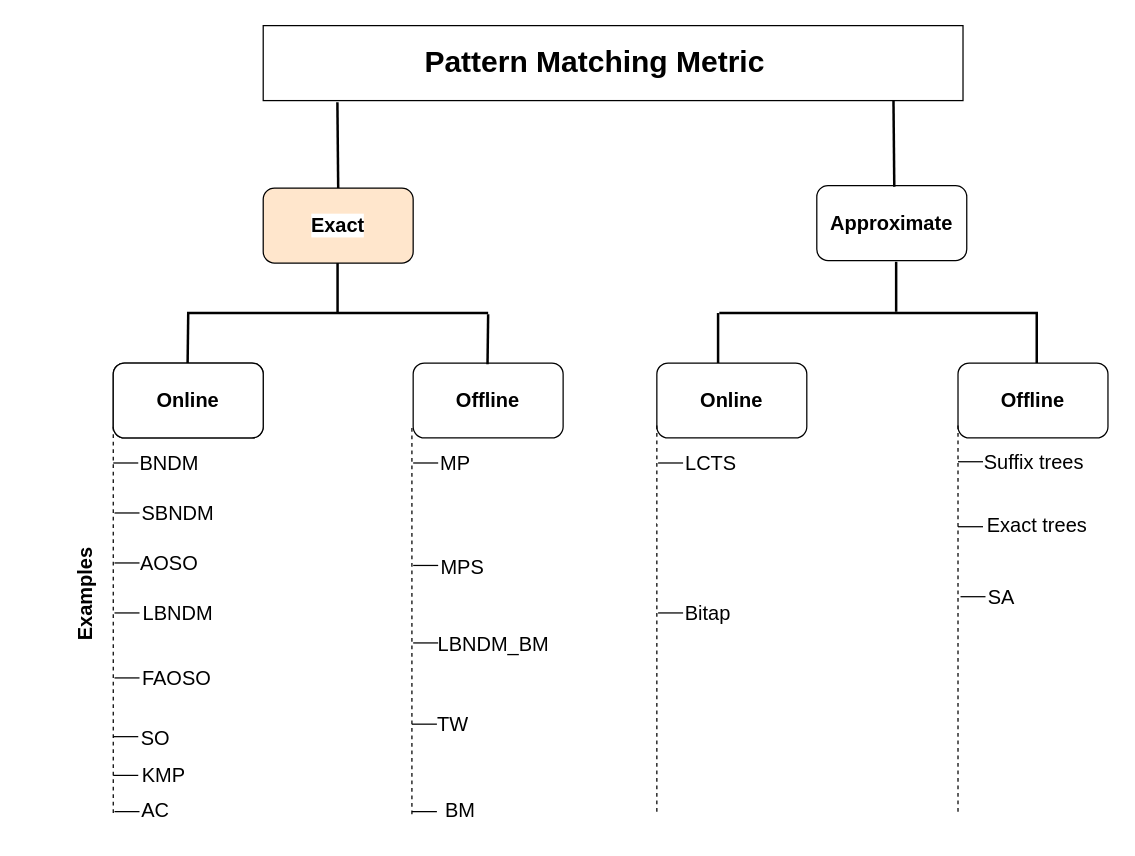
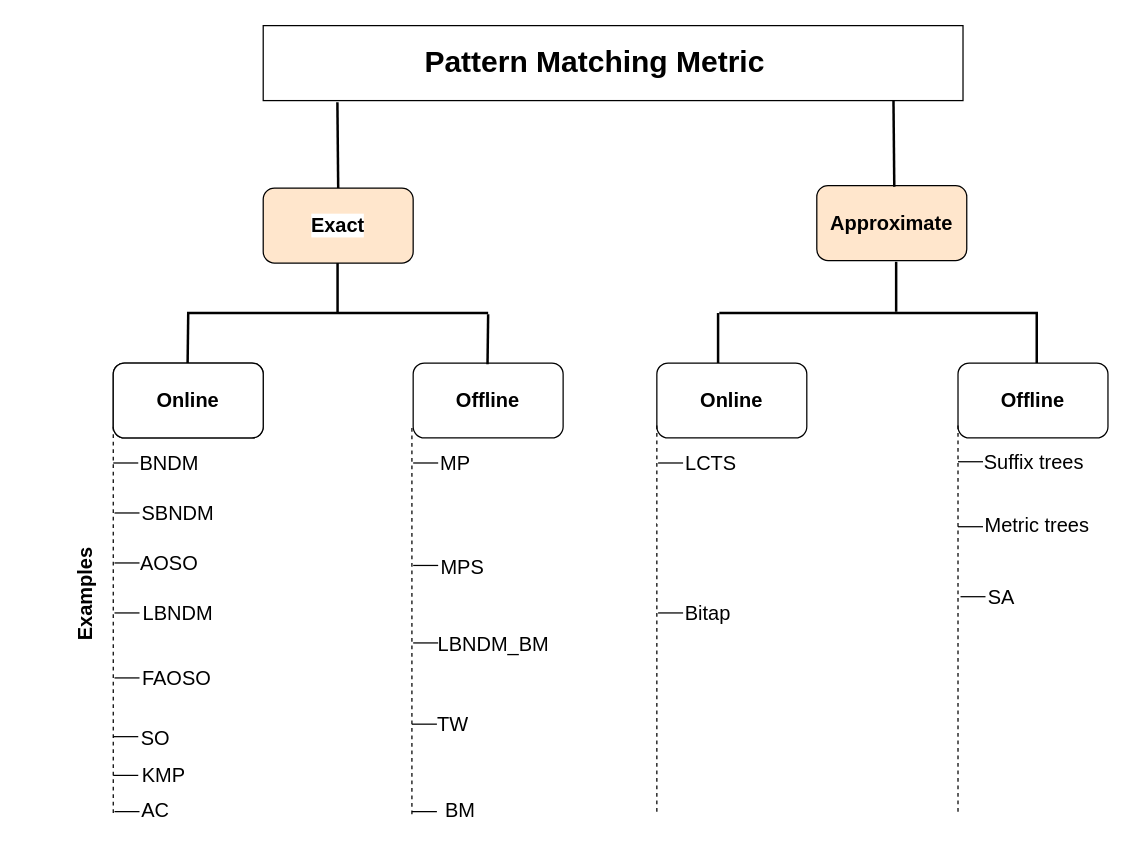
  <mxCell id="0" />
  <mxCell id="1" parent="0" />
  <mxCell id="2" value="&lt;font style=&quot;font-size: 16px;&quot;&gt;&lt;b&gt;Exact&lt;/b&gt;&lt;/font&gt;" style="rounded=1;whiteSpace=wrap;html=1;labelBackgroundColor=default;fillColor=#ffe6cc;" parent="1" vertex="1"><mxGeometry x="210" y="150" width="120" height="60" as="geometry" /></mxCell>
- <mxCell id="3" value="&lt;font style=&quot;font-size: 16px;&quot;&gt;Approximate&lt;/font&gt;" style="rounded=1;whiteSpace=wrap;html=1;fontStyle=1" parent="1" vertex="1"><mxGeometry x="653" y="148" width="120" height="60" as="geometry" /></mxCell>
+ <mxCell id="3" value="&lt;font style=&quot;font-size: 16px;&quot;&gt;Approximate&lt;/font&gt;" style="rounded=1;whiteSpace=wrap;html=1;fontStyle=1;fillColor=#ffe6cc;" parent="1" vertex="1"><mxGeometry x="653" y="148" width="120" height="60" as="geometry" /></mxCell>
  <mxCell id="4" value="Online" style="rounded=1;whiteSpace=wrap;html=1;fontSize=16;" parent="1" vertex="1"><mxGeometry x="90" y="290" width="120" height="60" as="geometry" /></mxCell>
  <mxCell id="5" value="Offline" style="rounded=1;whiteSpace=wrap;html=1;fontSize=16;fontStyle=1" parent="1" vertex="1"><mxGeometry x="330" y="290" width="120" height="60" as="geometry" /></mxCell>
  <mxCell id="6" value="Online" style="rounded=1;whiteSpace=wrap;html=1;fontSize=16;fontStyle=1" parent="1" vertex="1"><mxGeometry x="525" y="290" width="120" height="60" as="geometry" /></mxCell>
  <mxCell id="7" value="Offline" style="rounded=1;whiteSpace=wrap;html=1;fontSize=16;fontStyle=1" parent="1" vertex="1"><mxGeometry x="766" y="290" width="120" height="60" as="geometry" /></mxCell>
  <mxCell id="8" value="" style="endArrow=none;html=1;rounded=0;fontSize=16;strokeWidth=2;" parent="1" edge="1"><mxGeometry width="50" height="50" relative="1" as="geometry"><mxPoint x="149" y="250" as="sourcePoint" /><mxPoint x="390" y="250" as="targetPoint" /></mxGeometry></mxCell>
  <mxCell id="9" value="" style="endArrow=none;html=1;rounded=0;fontSize=16;strokeWidth=2;" parent="1" edge="1"><mxGeometry width="50" height="50" relative="1" as="geometry"><mxPoint x="269.5" y="250" as="sourcePoint" /><mxPoint x="269.5" y="210" as="targetPoint" /></mxGeometry></mxCell>
  <mxCell id="10" value="" style="endArrow=none;html=1;rounded=0;fontSize=16;strokeWidth=2;" parent="1" edge="1"><mxGeometry width="50" height="50" relative="1" as="geometry"><mxPoint x="716.5" y="249" as="sourcePoint" /><mxPoint x="716.5" y="209" as="targetPoint" /></mxGeometry></mxCell>
  <mxCell id="11" value="" style="endArrow=none;html=1;rounded=0;fontSize=16;strokeWidth=2;" parent="1" edge="1"><mxGeometry width="50" height="50" relative="1" as="geometry"><mxPoint x="149.5" y="290" as="sourcePoint" /><mxPoint x="150" y="250" as="targetPoint" /></mxGeometry></mxCell>
  <mxCell id="12" value="" style="endArrow=none;html=1;rounded=0;fontSize=16;strokeWidth=2;" parent="1" edge="1"><mxGeometry width="50" height="50" relative="1" as="geometry"><mxPoint x="389.5" y="291" as="sourcePoint" /><mxPoint x="390" y="251" as="targetPoint" /></mxGeometry></mxCell>
  <mxCell id="13" value="" style="endArrow=none;html=1;rounded=0;fontSize=16;strokeWidth=2;" parent="1" edge="1"><mxGeometry width="50" height="50" relative="1" as="geometry"><mxPoint x="575" y="250" as="sourcePoint" /><mxPoint x="830" y="250" as="targetPoint" /></mxGeometry></mxCell>
  <mxCell id="14" value="" style="endArrow=none;html=1;rounded=0;fontSize=16;strokeWidth=2;" parent="1" edge="1"><mxGeometry width="50" height="50" relative="1" as="geometry"><mxPoint x="574" y="290" as="sourcePoint" /><mxPoint x="574" y="250" as="targetPoint" /></mxGeometry></mxCell>
  <mxCell id="15" value="" style="endArrow=none;html=1;rounded=0;fontSize=16;strokeWidth=2;" parent="1" edge="1"><mxGeometry width="50" height="50" relative="1" as="geometry"><mxPoint x="829" y="290" as="sourcePoint" /><mxPoint x="829" y="250" as="targetPoint" /></mxGeometry></mxCell>
  <mxCell id="16" value="" style="rounded=0;whiteSpace=wrap;html=1;fontSize=18;" parent="1" vertex="1"><mxGeometry x="210" y="20" width="560" height="60" as="geometry" /></mxCell>
  <mxCell id="17" value="Pattern Matching Metric" style="text;strokeColor=none;fillColor=none;html=1;fontSize=24;fontStyle=1;verticalAlign=middle;align=center;" parent="1" vertex="1"><mxGeometry x="410" y="35" width="130" height="30" as="geometry" /></mxCell>
  <mxCell id="18" value="" style="endArrow=none;html=1;rounded=0;fontSize=16;strokeWidth=2;entryX=0.106;entryY=1.022;entryDx=0;entryDy=0;entryPerimeter=0;" parent="1" target="16" edge="1"><mxGeometry width="50" height="50" relative="1" as="geometry"><mxPoint x="270" y="150" as="sourcePoint" /><mxPoint x="270" y="90" as="targetPoint" /></mxGeometry></mxCell>
  <mxCell id="19" value="" style="endArrow=none;html=1;rounded=0;fontSize=16;strokeWidth=2;entryX=0.106;entryY=1.022;entryDx=0;entryDy=0;entryPerimeter=0;" parent="1" edge="1"><mxGeometry width="50" height="50" relative="1" as="geometry"><mxPoint x="715" y="149" as="sourcePoint" /><mxPoint x="714.36" y="80.32" as="targetPoint" /></mxGeometry></mxCell>
  <mxCell id="20" value="" style="endArrow=none;html=1;rounded=0;fontSize=16;strokeWidth=1;dashed=1;" parent="1" edge="1"><mxGeometry width="50" height="50" relative="1" as="geometry"><mxPoint x="90" y="650" as="sourcePoint" /><mxPoint x="90" y="340" as="targetPoint" /></mxGeometry></mxCell>
  <mxCell id="21" value="" style="endArrow=none;html=1;rounded=0;fontSize=16;strokeWidth=1;dashed=1;" parent="1" edge="1"><mxGeometry width="50" height="50" relative="1" as="geometry"><mxPoint x="329" y="651" as="sourcePoint" /><mxPoint x="329" y="341" as="targetPoint" /></mxGeometry></mxCell>
  <mxCell id="22" value="" style="endArrow=none;html=1;rounded=0;fontSize=16;strokeWidth=1;dashed=1;" parent="1" edge="1"><mxGeometry width="50" height="50" relative="1" as="geometry"><mxPoint x="525" y="649" as="sourcePoint" /><mxPoint x="525" y="339" as="targetPoint" /></mxGeometry></mxCell>
  <mxCell id="23" value="" style="endArrow=none;html=1;rounded=0;fontSize=16;strokeWidth=1;dashed=1;" parent="1" edge="1"><mxGeometry width="50" height="50" relative="1" as="geometry"><mxPoint x="766" y="649" as="sourcePoint" /><mxPoint x="766" y="339" as="targetPoint" /></mxGeometry></mxCell>
  <mxCell id="24" value="" style="endArrow=none;html=1;rounded=0;fontSize=16;strokeWidth=1;" parent="1" edge="1"><mxGeometry width="50" height="50" relative="1" as="geometry"><mxPoint x="330" y="370" as="sourcePoint" /><mxPoint x="350" y="370" as="targetPoint" /></mxGeometry></mxCell>
  <mxCell id="25" value="&lt;font color=&quot;#ffffff&quot;&gt;MP&lt;/font&gt;" style="text;html=1;strokeColor=none;fillColor=none;align=center;verticalAlign=middle;whiteSpace=wrap;rounded=0;fontSize=16;fontColor=#000000;" parent="1" vertex="1"><mxGeometry x="334" y="355" width="60" height="30" as="geometry" /></mxCell>
  <mxCell id="26" value="&lt;font color=&quot;#ffffff&quot;&gt;&amp;nbsp; &amp;nbsp;MPS&lt;/font&gt;" style="text;html=1;strokeColor=none;fillColor=none;align=center;verticalAlign=middle;whiteSpace=wrap;rounded=0;fontSize=16;" parent="1" vertex="1"><mxGeometry x="332" y="465" width="60" height="30" as="geometry" /></mxCell>
  <mxCell id="27" value="" style="endArrow=none;html=1;rounded=0;fontSize=16;strokeWidth=1;" parent="1" edge="1"><mxGeometry width="50" height="50" relative="1" as="geometry"><mxPoint x="330" y="452" as="sourcePoint" /><mxPoint x="350" y="452" as="targetPoint" /></mxGeometry></mxCell>
  <mxCell id="28" value="" style="endArrow=none;html=1;rounded=0;fontSize=16;strokeWidth=1;" parent="1" edge="1"><mxGeometry width="50" height="50" relative="1" as="geometry"><mxPoint x="330" y="514" as="sourcePoint" /><mxPoint x="350" y="514" as="targetPoint" /></mxGeometry></mxCell>
  <mxCell id="29" value="" style="endArrow=none;html=1;rounded=0;fontSize=16;strokeWidth=1;" parent="1" edge="1"><mxGeometry width="50" height="50" relative="1" as="geometry"><mxPoint x="329" y="579" as="sourcePoint" /><mxPoint x="349" y="579" as="targetPoint" /></mxGeometry></mxCell>
  <mxCell id="30" value="BM" style="text;html=1;strokeColor=none;fillColor=none;align=center;verticalAlign=middle;whiteSpace=wrap;rounded=0;fontSize=16;fontColor=#FFFFFF;" parent="1" vertex="1"><mxGeometry x="338" y="633" width="60" height="30" as="geometry" /></mxCell>
  <mxCell id="31" value="" style="endArrow=none;html=1;rounded=0;fontSize=16;strokeWidth=1;" parent="1" edge="1"><mxGeometry width="50" height="50" relative="1" as="geometry"><mxPoint x="329" y="649" as="sourcePoint" /><mxPoint x="349" y="649" as="targetPoint" /></mxGeometry></mxCell>
  <mxCell id="32" value="" style="endArrow=none;html=1;rounded=0;fontSize=16;strokeWidth=1;" parent="1" edge="1"><mxGeometry width="50" height="50" relative="1" as="geometry"><mxPoint x="91" y="649" as="sourcePoint" /><mxPoint x="111" y="649" as="targetPoint" /></mxGeometry></mxCell>
  <mxCell id="33" value="AOSA" style="text;html=1;strokeColor=none;fillColor=none;align=center;verticalAlign=middle;whiteSpace=wrap;rounded=0;fontSize=16;fontColor=#FFFFFF;" parent="1" vertex="1"><mxGeometry x="515" y="395" width="65" height="36" as="geometry" /></mxCell>
  <mxCell id="34" value="LCTS" style="text;html=1;strokeColor=none;fillColor=none;align=center;verticalAlign=middle;whiteSpace=wrap;rounded=0;fontSize=16;fontColor=#000000;" parent="1" vertex="1"><mxGeometry x="520.5" y="355" width="95" height="30" as="geometry" /></mxCell>
  <mxCell id="35" value="BNDM" style="text;html=1;strokeColor=none;fillColor=none;align=center;verticalAlign=middle;whiteSpace=wrap;rounded=0;fontSize=16;fontColor=#000000;" parent="1" vertex="1"><mxGeometry x="105" y="355" width="60" height="30" as="geometry" /></mxCell>
  <mxCell id="36" value="SBNDM" style="text;html=1;strokeColor=none;fillColor=none;align=center;verticalAlign=middle;whiteSpace=wrap;rounded=0;fontSize=16;fontColor=#FFFFFF;" parent="1" vertex="1"><mxGeometry x="90" y="393" width="60" height="30" as="geometry" /></mxCell>
  <mxCell id="37" value="AOSO" style="text;html=1;strokeColor=none;fillColor=none;align=center;verticalAlign=middle;whiteSpace=wrap;rounded=0;fontSize=16;fontColor=#FFFFFF;" parent="1" vertex="1"><mxGeometry x="87" y="435" width="60" height="30" as="geometry" /></mxCell>
  <mxCell id="38" value="LBNDM" style="text;html=1;strokeColor=none;fillColor=none;align=center;verticalAlign=middle;whiteSpace=wrap;rounded=0;fontSize=16;fontColor=#FFFFFF;" parent="1" vertex="1"><mxGeometry x="90" y="480" width="60" height="30" as="geometry" /></mxCell>
  <mxCell id="39" value="FAOSO" style="text;html=1;strokeColor=none;fillColor=none;align=center;verticalAlign=middle;whiteSpace=wrap;rounded=0;fontSize=16;fontColor=#FFFFFF;" parent="1" vertex="1"><mxGeometry x="88" y="520" width="60" height="30" as="geometry" /></mxCell>
  <mxCell id="40" value="SO" style="text;html=1;strokeColor=none;fillColor=none;align=center;verticalAlign=middle;whiteSpace=wrap;rounded=0;fontSize=16;fontColor=#FFFFFF;" parent="1" vertex="1"><mxGeometry x="74" y="560" width="60" height="30" as="geometry" /></mxCell>
  <mxCell id="41" value="AC" style="text;html=1;strokeColor=none;fillColor=none;align=center;verticalAlign=middle;whiteSpace=wrap;rounded=0;fontSize=16;fontColor=#FFFFFF;" parent="1" vertex="1"><mxGeometry x="94" y="633" width="60" height="30" as="geometry" /></mxCell>
  <mxCell id="42" value="Bitap" style="text;html=1;strokeColor=none;fillColor=none;align=center;verticalAlign=middle;whiteSpace=wrap;rounded=0;fontSize=16;fontColor=#000000;" parent="1" vertex="1"><mxGeometry x="536" y="475" width="60" height="30" as="geometry" /></mxCell>
  <mxCell id="43" value="Suffix trees" style="text;html=1;strokeColor=none;fillColor=none;align=center;verticalAlign=middle;whiteSpace=wrap;rounded=0;fontSize=16;fontColor=#000000;" parent="1" vertex="1"><mxGeometry x="782" y="354" width="90" height="30" as="geometry" /></mxCell>
- <mxCell id="44" value="Exact trees" style="text;html=1;strokeColor=none;fillColor=none;align=center;verticalAlign=middle;whiteSpace=wrap;rounded=0;fontSize=16;fontColor=#000000;" parent="1" vertex="1"><mxGeometry x="786" y="405" width="87" height="30" as="geometry" /></mxCell>
+ <mxCell id="44" value="Metric trees" style="text;html=1;strokeColor=none;fillColor=none;align=center;verticalAlign=middle;whiteSpace=wrap;rounded=0;fontSize=16;fontColor=#000000;" parent="1" vertex="1"><mxGeometry x="786" y="405" width="87" height="30" as="geometry" /></mxCell>
  <mxCell id="45" value="Examples" style="text;html=1;strokeColor=none;fillColor=none;align=center;verticalAlign=middle;whiteSpace=wrap;rounded=0;fontSize=16;fontColor=#000000;rotation=-90;fontStyle=1" parent="1" vertex="1"><mxGeometry x="20" y="460" width="95" height="30" as="geometry" /></mxCell>
  <mxCell id="46" value="SBNDM" style="text;html=1;strokeColor=none;fillColor=none;align=center;verticalAlign=middle;whiteSpace=wrap;rounded=0;fontSize=16;fontColor=#000000;" vertex="1" parent="1"><mxGeometry x="112" y="395" width="60" height="30" as="geometry" /></mxCell>
  <mxCell id="47" value="AOSO" style="text;html=1;strokeColor=none;fillColor=none;align=center;verticalAlign=middle;whiteSpace=wrap;rounded=0;fontSize=16;fontColor=#000000;" vertex="1" parent="1"><mxGeometry x="105" y="435" width="60" height="30" as="geometry" /></mxCell>
  <mxCell id="48" value="LBNDM" style="text;html=1;strokeColor=none;fillColor=none;align=center;verticalAlign=middle;whiteSpace=wrap;rounded=0;fontSize=16;fontColor=#000000;" vertex="1" parent="1"><mxGeometry x="112" y="475" width="60" height="30" as="geometry" /></mxCell>
  <mxCell id="49" value="FAOSO" style="text;html=1;strokeColor=none;fillColor=none;align=center;verticalAlign=middle;whiteSpace=wrap;rounded=0;fontSize=16;fontColor=#000000;" vertex="1" parent="1"><mxGeometry x="111" y="527" width="60" height="30" as="geometry" /></mxCell>
  <mxCell id="50" value="SO" style="text;html=1;strokeColor=none;fillColor=none;align=center;verticalAlign=middle;whiteSpace=wrap;rounded=0;fontSize=16;fontColor=#000000;" vertex="1" parent="1"><mxGeometry x="94" y="575" width="60" height="30" as="geometry" /></mxCell>
  <mxCell id="51" value="AC" style="text;html=1;strokeColor=none;fillColor=none;align=center;verticalAlign=middle;whiteSpace=wrap;rounded=0;fontSize=16;fontColor=#000000;" vertex="1" parent="1"><mxGeometry x="94" y="633" width="60" height="30" as="geometry" /></mxCell>
  <mxCell id="52" value="BM" style="text;html=1;strokeColor=none;fillColor=none;align=center;verticalAlign=middle;whiteSpace=wrap;rounded=0;fontSize=16;fontColor=#000000;" vertex="1" parent="1"><mxGeometry x="338" y="633" width="60" height="30" as="geometry" /></mxCell>
  <mxCell id="53" value="TW" style="text;html=1;strokeColor=none;fillColor=none;align=center;verticalAlign=middle;whiteSpace=wrap;rounded=0;fontSize=16;fontColor=#000000;" vertex="1" parent="1"><mxGeometry x="332" y="564" width="60" height="30" as="geometry" /></mxCell>
  <mxCell id="54" value="LBNDM_BM" style="text;html=1;strokeColor=none;fillColor=none;align=center;verticalAlign=middle;whiteSpace=wrap;rounded=0;fontSize=16;fontColor=#000000;" vertex="1" parent="1"><mxGeometry x="335" y="500" width="119" height="30" as="geometry" /></mxCell>
  <mxCell id="55" value="&lt;font&gt;&amp;nbsp; &amp;nbsp;MPS&lt;/font&gt;" style="text;html=1;strokeColor=none;fillColor=none;align=center;verticalAlign=middle;whiteSpace=wrap;rounded=0;fontSize=16;fontColor=#000000;" vertex="1" parent="1"><mxGeometry x="333" y="438" width="60" height="30" as="geometry" /></mxCell>
  <mxCell id="56" value="&lt;font&gt;&amp;nbsp; &amp;nbsp;KMP&lt;/font&gt;" style="text;html=1;strokeColor=none;fillColor=none;align=center;verticalAlign=middle;whiteSpace=wrap;rounded=0;fontSize=16;fontColor=#000000;" vertex="1" parent="1"><mxGeometry x="94" y="605" width="60" height="30" as="geometry" /></mxCell>
  <mxCell id="57" value="&lt;font&gt;MP&lt;/font&gt;" style="text;html=1;strokeColor=none;fillColor=none;align=center;verticalAlign=middle;whiteSpace=wrap;rounded=0;fontSize=16;fontColor=#000000;" vertex="1" parent="1"><mxGeometry x="334" y="355" width="60" height="30" as="geometry" /></mxCell>
  <mxCell id="58" value="SA" style="text;html=1;strokeColor=none;fillColor=none;align=center;verticalAlign=middle;whiteSpace=wrap;rounded=0;fontSize=16;fontColor=#000000;" vertex="1" parent="1"><mxGeometry x="761" y="462" width="80" height="30" as="geometry" /></mxCell>
  <mxCell id="59" value="" style="endArrow=none;html=1;rounded=0;fontSize=16;strokeWidth=1;" edge="1" parent="1"><mxGeometry width="50" height="50" relative="1" as="geometry"><mxPoint x="90" y="589" as="sourcePoint" /><mxPoint x="110" y="589" as="targetPoint" /></mxGeometry></mxCell>
  <mxCell id="60" value="" style="endArrow=none;html=1;rounded=0;fontSize=16;strokeWidth=1;" edge="1" parent="1"><mxGeometry width="50" height="50" relative="1" as="geometry"><mxPoint x="91" y="542" as="sourcePoint" /><mxPoint x="111" y="542" as="targetPoint" /></mxGeometry></mxCell>
  <mxCell id="61" value="" style="endArrow=none;html=1;rounded=0;fontSize=16;strokeWidth=1;" edge="1" parent="1"><mxGeometry width="50" height="50" relative="1" as="geometry"><mxPoint x="91" y="490" as="sourcePoint" /><mxPoint x="111" y="490" as="targetPoint" /></mxGeometry></mxCell>
  <mxCell id="62" value="" style="endArrow=none;html=1;rounded=0;fontSize=16;strokeWidth=1;" edge="1" parent="1"><mxGeometry width="50" height="50" relative="1" as="geometry"><mxPoint x="91" y="450" as="sourcePoint" /><mxPoint x="111" y="450" as="targetPoint" /></mxGeometry></mxCell>
  <mxCell id="63" value="" style="endArrow=none;html=1;rounded=0;fontSize=16;strokeWidth=1;" edge="1" parent="1"><mxGeometry width="50" height="50" relative="1" as="geometry"><mxPoint x="91" y="410" as="sourcePoint" /><mxPoint x="111" y="410" as="targetPoint" /></mxGeometry></mxCell>
  <mxCell id="64" value="" style="endArrow=none;html=1;rounded=0;fontSize=16;strokeWidth=1;" edge="1" parent="1"><mxGeometry width="50" height="50" relative="1" as="geometry"><mxPoint x="90" y="370" as="sourcePoint" /><mxPoint x="110" y="370" as="targetPoint" /></mxGeometry></mxCell>
  <mxCell id="65" value="" style="endArrow=none;html=1;rounded=0;fontSize=16;strokeWidth=1;" edge="1" parent="1"><mxGeometry width="50" height="50" relative="1" as="geometry"><mxPoint x="526" y="370" as="sourcePoint" /><mxPoint x="546" y="370" as="targetPoint" /></mxGeometry></mxCell>
  <mxCell id="66" value="" style="endArrow=none;html=1;rounded=0;fontSize=16;strokeWidth=1;" edge="1" parent="1"><mxGeometry width="50" height="50" relative="1" as="geometry"><mxPoint x="526" y="490" as="sourcePoint" /><mxPoint x="546" y="490" as="targetPoint" /></mxGeometry></mxCell>
  <mxCell id="67" value="" style="endArrow=none;html=1;rounded=0;fontSize=16;strokeWidth=1;" edge="1" parent="1"><mxGeometry width="50" height="50" relative="1" as="geometry"><mxPoint x="766" y="421" as="sourcePoint" /><mxPoint x="786" y="421" as="targetPoint" /></mxGeometry></mxCell>
  <mxCell id="68" value="" style="endArrow=none;html=1;rounded=0;fontSize=16;strokeWidth=1;" edge="1" parent="1"><mxGeometry width="50" height="50" relative="1" as="geometry"><mxPoint x="766" y="369" as="sourcePoint" /><mxPoint x="786" y="369" as="targetPoint" /></mxGeometry></mxCell>
  <mxCell id="69" value="" style="endArrow=none;html=1;rounded=0;fontSize=16;strokeWidth=1;" edge="1" parent="1"><mxGeometry width="50" height="50" relative="1" as="geometry"><mxPoint x="768" y="477" as="sourcePoint" /><mxPoint x="788" y="477" as="targetPoint" /></mxGeometry></mxCell>
  <mxCell id="70" value="" style="endArrow=none;html=1;rounded=0;fontSize=16;strokeWidth=1;" edge="1" parent="1"><mxGeometry width="50" height="50" relative="1" as="geometry"><mxPoint x="90" y="620" as="sourcePoint" /><mxPoint x="110" y="620" as="targetPoint" /></mxGeometry></mxCell>
  <mxCell id="71" value="Online" style="rounded=1;whiteSpace=wrap;html=1;fontSize=16;fontStyle=1" vertex="1" parent="1"><mxGeometry x="90" y="290" width="120" height="60" as="geometry" /></mxCell>
